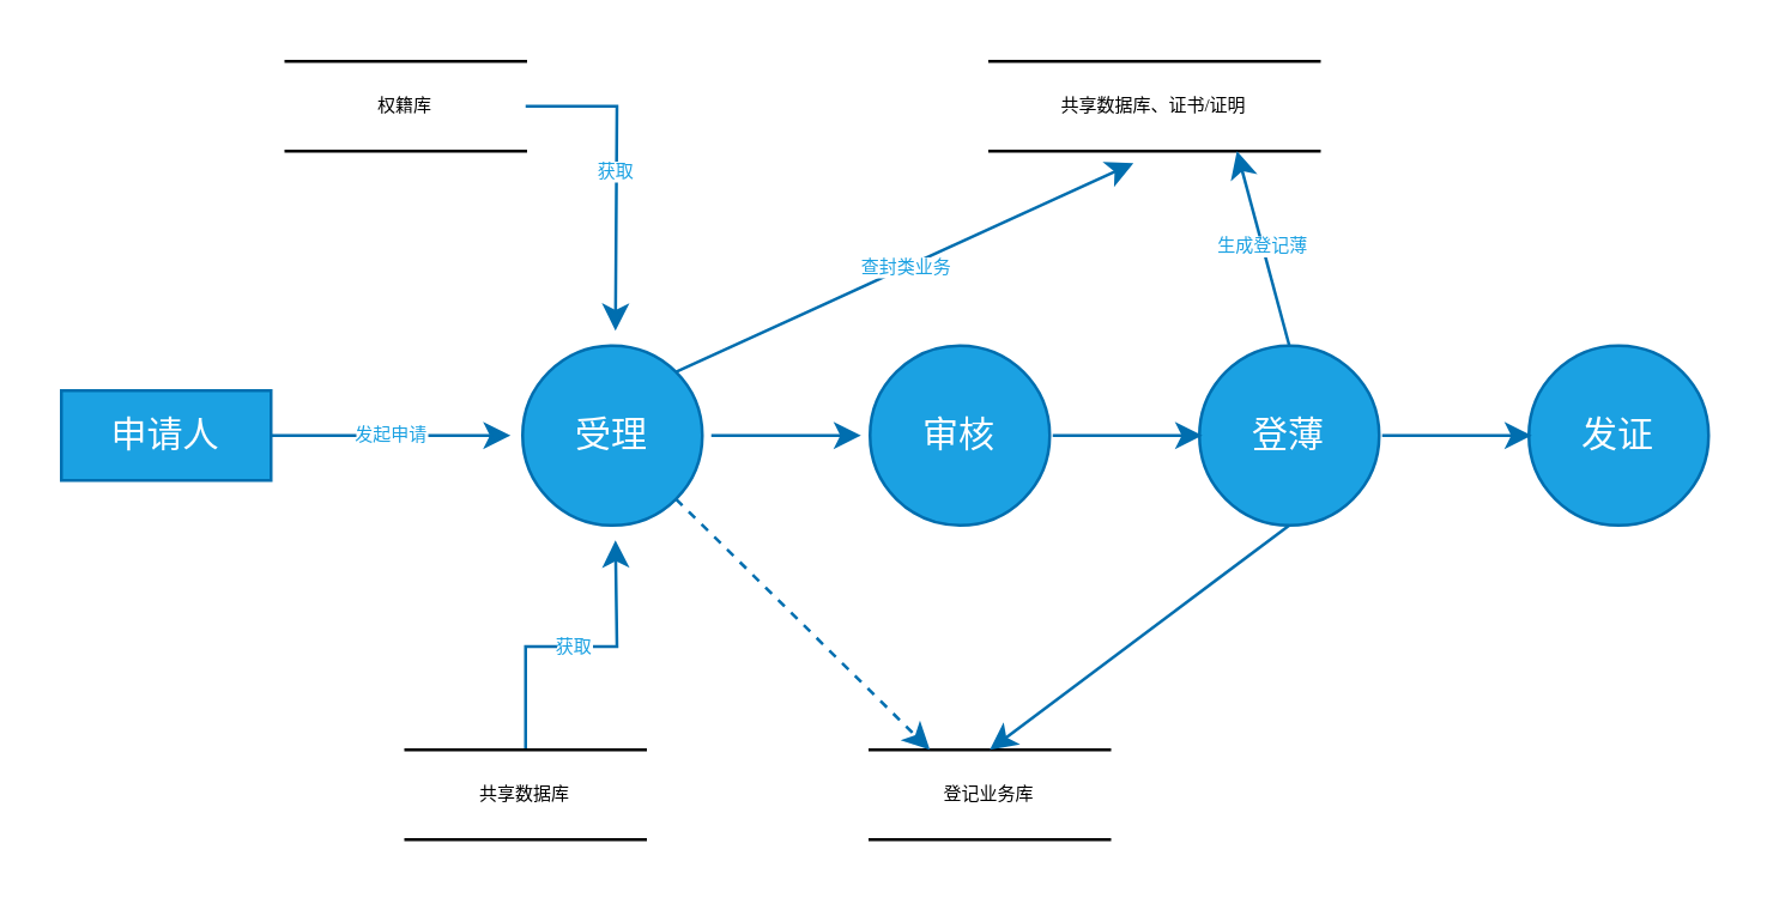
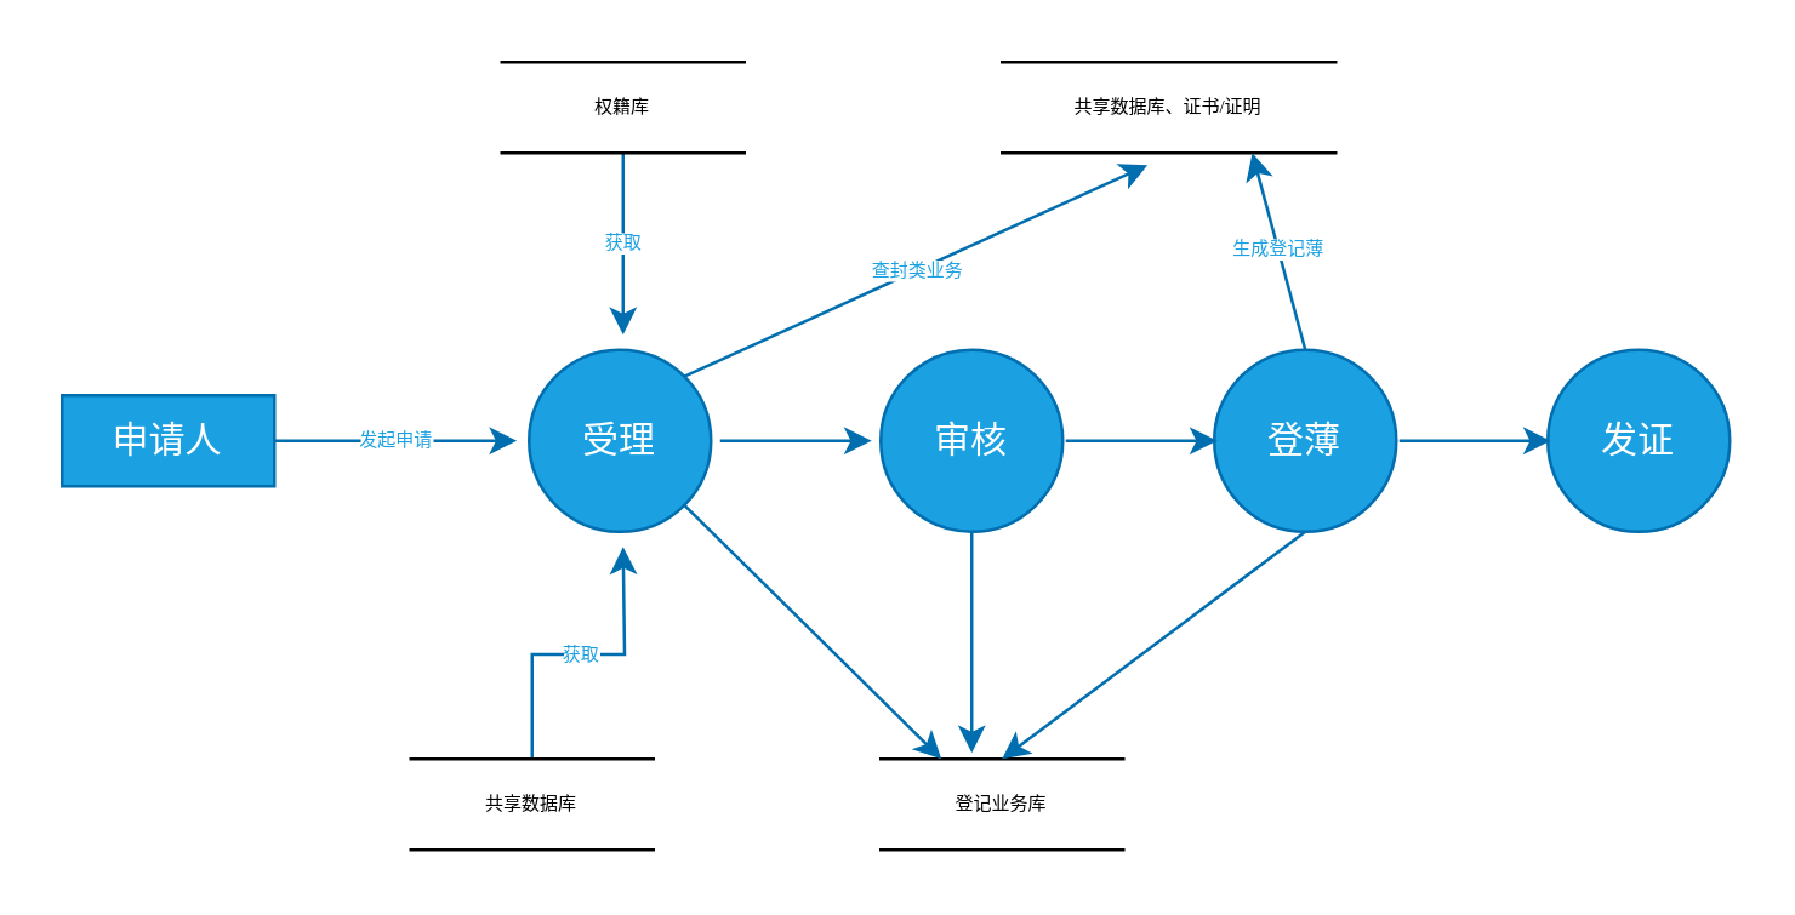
  <mxCell id="0" />
  <mxCell id="1" parent="0" />
  <mxCell id="2" value="发起申请" style="edgeStyle=orthogonalEdgeStyle;rounded=0;orthogonalLoop=1;jettySize=auto;html=1;fontSize=6;fillColor=#1ba1e2;strokeColor=#006EAF;horizontal=1;labelBackgroundColor=#FFFFFF;fontColor=#1BA1E2;" edge="1" parent="1"><mxGeometry relative="1" as="geometry"><mxPoint x="170" y="145" as="targetPoint" /><mxPoint x="90" y="145" as="sourcePoint" /></mxGeometry></mxCell>
  <mxCell id="3" value="申请人" style="rounded=0;whiteSpace=wrap;html=1;fillColor=#1ba1e2;fontColor=#ffffff;strokeColor=#006EAF;" vertex="1" parent="1"><mxGeometry x="20" y="130" width="70" height="30" as="geometry" /></mxCell>
  <mxCell id="4" value="受理" style="ellipse;whiteSpace=wrap;html=1;aspect=fixed;fillColor=#1ba1e2;fontColor=#ffffff;strokeColor=#006EAF;" vertex="1" parent="1"><mxGeometry x="174" y="115" width="60" height="60" as="geometry" /></mxCell>
  <mxCell id="5" value="审核" style="ellipse;whiteSpace=wrap;html=1;aspect=fixed;fillColor=#1ba1e2;fontColor=#ffffff;strokeColor=#006EAF;" vertex="1" parent="1"><mxGeometry x="290" y="115" width="60" height="60" as="geometry" /></mxCell>
  <mxCell id="6" value="登薄" style="ellipse;whiteSpace=wrap;html=1;aspect=fixed;fillColor=#1ba1e2;fontColor=#ffffff;strokeColor=#006EAF;" vertex="1" parent="1"><mxGeometry x="400" y="115" width="60" height="60" as="geometry" /></mxCell>
  <mxCell id="7" value="发证" style="ellipse;whiteSpace=wrap;html=1;aspect=fixed;fillColor=#1ba1e2;fontColor=#ffffff;strokeColor=#006EAF;" vertex="1" parent="1"><mxGeometry x="510" y="115" width="60" height="60" as="geometry" /></mxCell>
  <mxCell id="8" value="" style="edgeStyle=orthogonalEdgeStyle;rounded=0;orthogonalLoop=1;jettySize=auto;html=1;fontSize=6;fillColor=#1ba1e2;strokeColor=#006EAF;horizontal=1;labelBackgroundColor=#FFFFFF;fontColor=#1BA1E2;" edge="1" parent="1"><mxGeometry relative="1" as="geometry"><mxPoint x="287" y="145" as="targetPoint" /><mxPoint x="237" y="145" as="sourcePoint" /><Array as="points"><mxPoint x="257" y="145" /><mxPoint x="257" y="145" /></Array></mxGeometry></mxCell>
  <mxCell id="9" value="" style="edgeStyle=orthogonalEdgeStyle;rounded=0;orthogonalLoop=1;jettySize=auto;html=1;fontSize=6;fillColor=#1ba1e2;strokeColor=#006EAF;horizontal=1;labelBackgroundColor=#FFFFFF;fontColor=#1BA1E2;" edge="1" parent="1"><mxGeometry relative="1" as="geometry"><mxPoint x="401" y="145" as="targetPoint" /><mxPoint x="351" y="145" as="sourcePoint" /><Array as="points"><mxPoint x="371" y="145" /><mxPoint x="371" y="145" /></Array></mxGeometry></mxCell>
  <mxCell id="10" value="" style="edgeStyle=orthogonalEdgeStyle;rounded=0;orthogonalLoop=1;jettySize=auto;html=1;fontSize=6;fillColor=#1ba1e2;strokeColor=#006EAF;horizontal=1;labelBackgroundColor=#FFFFFF;fontColor=#1BA1E2;" edge="1" parent="1"><mxGeometry relative="1" as="geometry"><mxPoint x="511" y="145" as="targetPoint" /><mxPoint x="461" y="145" as="sourcePoint" /><Array as="points"><mxPoint x="481" y="145" /><mxPoint x="481" y="145" /></Array></mxGeometry></mxCell>
  <mxCell id="11" value="获取" style="edgeStyle=orthogonalEdgeStyle;rounded=0;jumpSize=4;orthogonalLoop=1;jettySize=auto;html=1;labelBackgroundColor=#FFFFFF;fontFamily=Verdana;fontSize=6;fontColor=#1BA1E2;fillColor=#1ba1e2;strokeColor=#006EAF;" edge="1" parent="1" source="12"><mxGeometry relative="1" as="geometry"><mxPoint x="205" y="110" as="targetPoint" /></mxGeometry></mxCell>
- <mxCell id="12" value="&lt;font color=&quot;#000000&quot;&gt;权籍库&lt;/font&gt;" style="shape=partialRectangle;whiteSpace=wrap;html=1;left=0;right=0;fillColor=none;fontFamily=Verdana;fontSize=6;fontColor=#1BA1E2;" vertex="1" parent="1"><mxGeometry x="95" y="20" width="80" height="30" as="geometry" /></mxCell>
+ <mxCell id="12" value="&lt;font color=&quot;#000000&quot;&gt;权籍库&lt;/font&gt;" style="shape=partialRectangle;whiteSpace=wrap;html=1;left=0;right=0;fillColor=none;fontFamily=Verdana;fontSize=6;fontColor=#1BA1E2;" vertex="1" parent="1"><mxGeometry x="165" y="20" width="80" height="30" as="geometry" /></mxCell>
  <mxCell id="13" value="获取" style="edgeStyle=orthogonalEdgeStyle;rounded=0;jumpSize=4;orthogonalLoop=1;jettySize=auto;html=1;exitX=0.5;exitY=0;exitDx=0;exitDy=0;labelBackgroundColor=#FFFFFF;fontFamily=Verdana;fontSize=6;fontColor=#1BA1E2;fillColor=#1ba1e2;strokeColor=#006EAF;" edge="1" parent="1" source="14"><mxGeometry relative="1" as="geometry"><mxPoint x="205" y="180" as="targetPoint" /></mxGeometry></mxCell>
  <mxCell id="14" value="&lt;font color=&quot;#000000&quot;&gt;共享数据库&lt;/font&gt;" style="shape=partialRectangle;whiteSpace=wrap;html=1;left=0;right=0;fillColor=none;fontFamily=Verdana;fontSize=6;fontColor=#1BA1E2;" vertex="1" parent="1"><mxGeometry x="135" y="250" width="80" height="30" as="geometry" /></mxCell>
  <mxCell id="15" value="&lt;font color=&quot;#000000&quot;&gt;登记业务库&lt;/font&gt;" style="shape=partialRectangle;whiteSpace=wrap;html=1;left=0;right=0;fillColor=none;fontFamily=Verdana;fontSize=6;fontColor=#1BA1E2;" vertex="1" parent="1"><mxGeometry x="290" y="250" width="80" height="30" as="geometry" /></mxCell>
- <mxCell id="16" value="" style="endArrow=classic;html=1;rounded=0;labelBackgroundColor=#FFFFFF;fontFamily=Verdana;fontSize=6;fontColor=#1BA1E2;jumpSize=4;exitX=1;exitY=1;exitDx=0;exitDy=0;entryX=0.25;entryY=0;entryDx=0;entryDy=0;fillColor=#1ba1e2;strokeColor=#006EAF;dashed=1;" edge="1" parent="1" source="4" target="15"><mxGeometry width="50" height="50" relative="1" as="geometry"><mxPoint x="350" y="220" as="sourcePoint" /><mxPoint x="400" y="170" as="targetPoint" /></mxGeometry></mxCell>
+ <mxCell id="16" value="" style="endArrow=classic;html=1;rounded=0;labelBackgroundColor=#FFFFFF;fontFamily=Verdana;fontSize=6;fontColor=#1BA1E2;jumpSize=4;exitX=1;exitY=1;exitDx=0;exitDy=0;entryX=0.25;entryY=0;entryDx=0;entryDy=0;fillColor=#1ba1e2;strokeColor=#006EAF;" edge="1" parent="1" source="4" target="15"><mxGeometry width="50" height="50" relative="1" as="geometry"><mxPoint x="350" y="220" as="sourcePoint" /><mxPoint x="400" y="170" as="targetPoint" /></mxGeometry></mxCell>
  <mxCell id="17" value="&lt;font color=&quot;#000000&quot;&gt;共享数据库、证书/证明&lt;/font&gt;" style="shape=partialRectangle;whiteSpace=wrap;html=1;left=0;right=0;fillColor=none;fontFamily=Verdana;fontSize=6;fontColor=#1BA1E2;" vertex="1" parent="1"><mxGeometry x="330" y="20" width="110" height="30" as="geometry" /></mxCell>
+ <mxCell id="18" value="" style="endArrow=classic;html=1;rounded=0;labelBackgroundColor=#FFFFFF;fontFamily=Verdana;fontSize=6;fontColor=#1BA1E2;jumpSize=4;exitX=0.5;exitY=1;exitDx=0;exitDy=0;entryX=0.375;entryY=-0.067;entryDx=0;entryDy=0;fillColor=#1ba1e2;strokeColor=#006EAF;entryPerimeter=0;" edge="1" parent="1" source="5" target="15"><mxGeometry width="50" height="50" relative="1" as="geometry"><mxPoint x="350" y="210" as="sourcePoint" /><mxPoint x="400" y="160" as="targetPoint" /></mxGeometry></mxCell>
  <mxCell id="19" value="查封类业务" style="endArrow=classic;html=1;rounded=0;labelBackgroundColor=#FFFFFF;fontFamily=Verdana;fontSize=6;fontColor=#1BA1E2;jumpSize=4;exitX=1;exitY=0;exitDx=0;exitDy=0;entryX=0.436;entryY=1.133;entryDx=0;entryDy=0;entryPerimeter=0;fillColor=#1ba1e2;strokeColor=#006EAF;" edge="1" parent="1" source="4" target="17"><mxGeometry width="50" height="50" relative="1" as="geometry"><mxPoint x="330" y="130" as="sourcePoint" /><mxPoint x="380" y="80" as="targetPoint" /></mxGeometry></mxCell>
  <mxCell id="20" value="生成登记薄" style="endArrow=classic;html=1;rounded=0;labelBackgroundColor=#FFFFFF;fontFamily=Verdana;fontSize=6;fontColor=#1BA1E2;jumpSize=4;exitX=0.5;exitY=0;exitDx=0;exitDy=0;entryX=0.75;entryY=1;entryDx=0;entryDy=0;fillColor=#1ba1e2;strokeColor=#006EAF;" edge="1" parent="1" source="6" target="17"><mxGeometry width="50" height="50" relative="1" as="geometry"><mxPoint x="410" y="110" as="sourcePoint" /><mxPoint x="460" y="60" as="targetPoint" /></mxGeometry></mxCell>
  <mxCell id="21" value="" style="endArrow=classic;html=1;rounded=0;labelBackgroundColor=#FFFFFF;fontFamily=Verdana;fontSize=6;fontColor=#1BA1E2;jumpSize=4;exitX=0.5;exitY=1;exitDx=0;exitDy=0;entryX=0.5;entryY=0;entryDx=0;entryDy=0;fillColor=#1ba1e2;strokeColor=#006EAF;" edge="1" parent="1" source="6" target="15"><mxGeometry width="50" height="50" relative="1" as="geometry"><mxPoint x="440" y="260" as="sourcePoint" /><mxPoint x="490" y="210" as="targetPoint" /></mxGeometry></mxCell>
